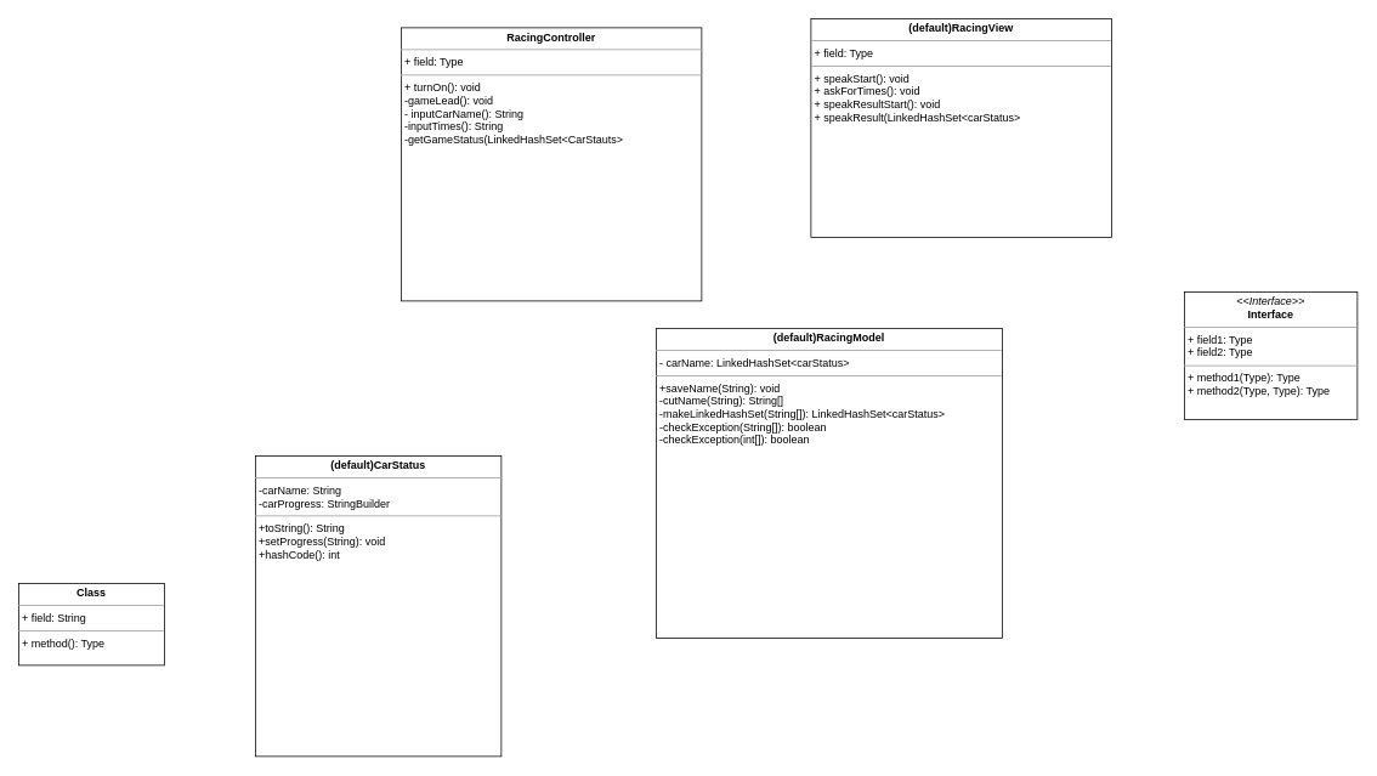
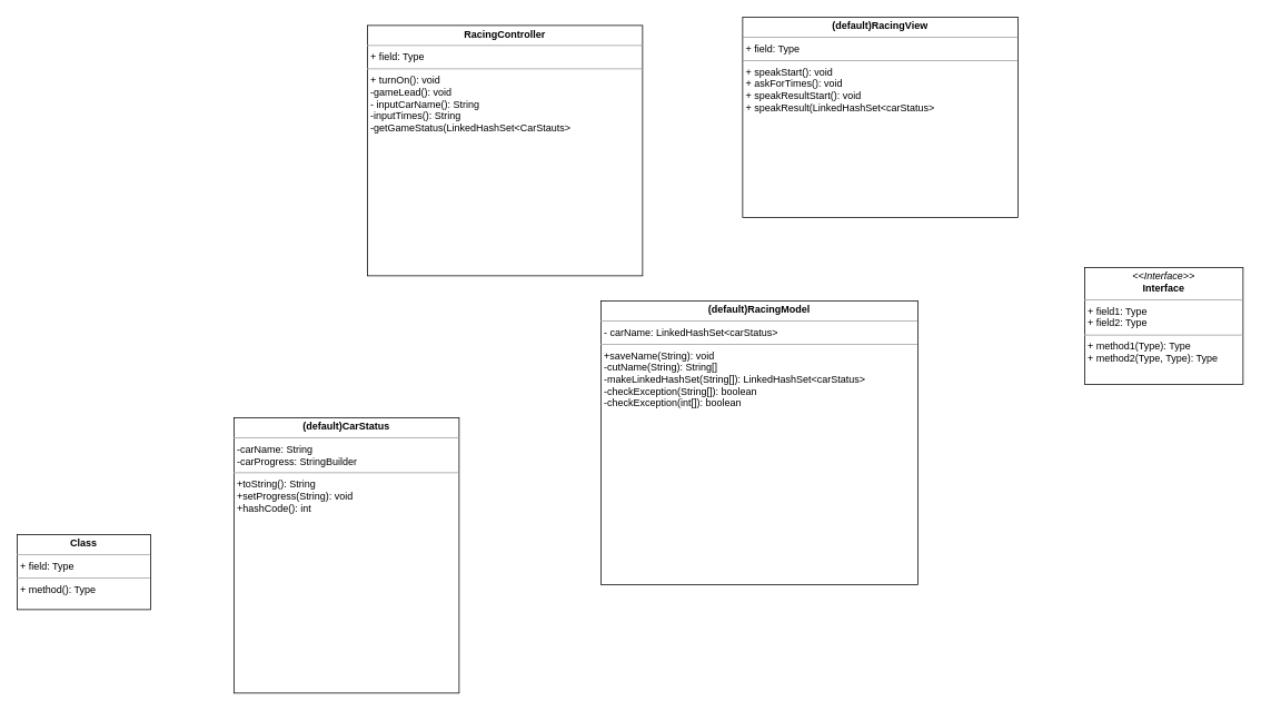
  <mxCell id="0" />
  <mxCell id="1" parent="0" />
  <mxCell id="2" value="&lt;p style=&quot;margin:0px;margin-top:4px;text-align:center;&quot;&gt;&lt;b&gt;RacingController&lt;/b&gt;&lt;/p&gt;&lt;hr size=&quot;1&quot;&gt;&lt;p style=&quot;margin:0px;margin-left:4px;&quot;&gt;+ field: Type&lt;/p&gt;&lt;hr size=&quot;1&quot;&gt;&lt;p style=&quot;margin:0px;margin-left:4px;&quot;&gt;+ turnOn(): void&lt;/p&gt;&lt;p style=&quot;margin:0px;margin-left:4px;&quot;&gt;-gameLead(): void&lt;/p&gt;&lt;p style=&quot;margin:0px;margin-left:4px;&quot;&gt;- inputCarName(): String&lt;/p&gt;&lt;p style=&quot;margin:0px;margin-left:4px;&quot;&gt;-inputTimes(): String&lt;/p&gt;&lt;p style=&quot;margin:0px;margin-left:4px;&quot;&gt;-getGameStatus(LinkedHashSet&amp;lt;CarStauts&amp;gt;&lt;/p&gt;&lt;p style=&quot;margin:0px;margin-left:4px;&quot;&gt;&lt;br&gt;&lt;/p&gt;&lt;p style=&quot;margin:0px;margin-left:4px;&quot;&gt;&lt;br&gt;&lt;/p&gt;&lt;p style=&quot;margin:0px;margin-left:4px;&quot;&gt;&lt;br&gt;&lt;/p&gt;&lt;p style=&quot;margin:0px;margin-left:4px;&quot;&gt;&lt;br&gt;&lt;/p&gt;&lt;p style=&quot;margin:0px;margin-left:4px;&quot;&gt;&lt;br&gt;&lt;/p&gt;" style="verticalAlign=top;align=left;overflow=fill;fontSize=12;fontFamily=Helvetica;html=1;whiteSpace=wrap;" vertex="1" parent="1"><mxGeometry x="440" y="30" width="330" height="300" as="geometry" /></mxCell>
  <mxCell id="3" value="&lt;p style=&quot;margin:0px;margin-top:4px;text-align:center;&quot;&gt;&lt;i&gt;&amp;lt;&amp;lt;Interface&amp;gt;&amp;gt;&lt;/i&gt;&lt;br/&gt;&lt;b&gt;Interface&lt;/b&gt;&lt;/p&gt;&lt;hr size=&quot;1&quot;/&gt;&lt;p style=&quot;margin:0px;margin-left:4px;&quot;&gt;+ field1: Type&lt;br/&gt;+ field2: Type&lt;/p&gt;&lt;hr size=&quot;1&quot;/&gt;&lt;p style=&quot;margin:0px;margin-left:4px;&quot;&gt;+ method1(Type): Type&lt;br/&gt;+ method2(Type, Type): Type&lt;/p&gt;" style="verticalAlign=top;align=left;overflow=fill;fontSize=12;fontFamily=Helvetica;html=1;whiteSpace=wrap;" vertex="1" parent="1"><mxGeometry x="1300" y="320" width="190" height="140" as="geometry" /></mxCell>
  <mxCell id="4" style="edgeStyle=orthogonalEdgeStyle;rounded=0;orthogonalLoop=1;jettySize=auto;html=1;exitX=1;exitY=0.5;exitDx=0;exitDy=0;entryX=1;entryY=0.5;entryDx=0;entryDy=0;" edge="1" parent="1" source="5" target="5"><mxGeometry relative="1" as="geometry"><mxPoint x="1210" y="140" as="targetPoint" /></mxGeometry></mxCell>
  <mxCell id="5" value="&lt;p style=&quot;margin:0px;margin-top:4px;text-align:center;&quot;&gt;&lt;b&gt;(default)RacingView&lt;/b&gt;&lt;/p&gt;&lt;hr size=&quot;1&quot;&gt;&lt;p style=&quot;margin:0px;margin-left:4px;&quot;&gt;+ field: Type&lt;/p&gt;&lt;hr size=&quot;1&quot;&gt;&lt;p style=&quot;margin:0px;margin-left:4px;&quot;&gt;+ speakStart(): void&lt;/p&gt;&lt;p style=&quot;margin:0px;margin-left:4px;&quot;&gt;+ askForTimes(): void&lt;/p&gt;&lt;p style=&quot;margin:0px;margin-left:4px;&quot;&gt;+ speakResultStart(): void&lt;/p&gt;&lt;p style=&quot;margin:0px;margin-left:4px;&quot;&gt;+ speakResult(LinkedHashSet&amp;lt;carStatus&amp;gt;&lt;/p&gt;&lt;p style=&quot;margin:0px;margin-left:4px;&quot;&gt;&lt;br&gt;&lt;/p&gt;" style="verticalAlign=top;align=left;overflow=fill;fontSize=12;fontFamily=Helvetica;html=1;whiteSpace=wrap;" vertex="1" parent="1"><mxGeometry x="890" y="20" width="330" height="240" as="geometry" /></mxCell>
  <mxCell id="6" value="&lt;p style=&quot;margin:0px;margin-top:4px;text-align:center;&quot;&gt;&lt;b&gt;(default)RacingModel&lt;/b&gt;&lt;/p&gt;&lt;hr size=&quot;1&quot;&gt;&lt;p style=&quot;margin:0px;margin-left:4px;&quot;&gt;- carName: LinkedHashSet&amp;lt;carStatus&amp;gt;&lt;/p&gt;&lt;hr size=&quot;1&quot;&gt;&lt;p style=&quot;margin:0px;margin-left:4px;&quot;&gt;+saveName(String): void&lt;/p&gt;&lt;p style=&quot;margin:0px;margin-left:4px;&quot;&gt;-cutName(String): String[]&amp;nbsp;&lt;/p&gt;&lt;p style=&quot;margin:0px;margin-left:4px;&quot;&gt;-makeLinkedHashSet(String[]): LinkedHashSet&amp;lt;carStatus&amp;gt;&lt;/p&gt;&lt;p style=&quot;margin:0px;margin-left:4px;&quot;&gt;-checkException(String[]): boolean&lt;/p&gt;&lt;p style=&quot;margin:0px;margin-left:4px;&quot;&gt;-checkException(int[]): boolean&lt;/p&gt;" style="verticalAlign=top;align=left;overflow=fill;fontSize=12;fontFamily=Helvetica;html=1;whiteSpace=wrap;" vertex="1" parent="1"><mxGeometry x="720" y="360" width="380" height="340" as="geometry" /></mxCell>
  <mxCell id="7" value="&lt;p style=&quot;margin:0px;margin-top:4px;text-align:center;&quot;&gt;&lt;b&gt;(default)CarStatus&lt;/b&gt;&lt;/p&gt;&lt;hr size=&quot;1&quot;&gt;&lt;p style=&quot;margin:0px;margin-left:4px;&quot;&gt;-carName: String&lt;/p&gt;&lt;p style=&quot;margin:0px;margin-left:4px;&quot;&gt;-carProgress: StringBuilder&lt;/p&gt;&lt;hr size=&quot;1&quot;&gt;&lt;p style=&quot;margin:0px;margin-left:4px;&quot;&gt;+toString(): String&lt;/p&gt;&lt;p style=&quot;margin:0px;margin-left:4px;&quot;&gt;+setProgress(String): void&lt;/p&gt;&lt;p style=&quot;margin:0px;margin-left:4px;&quot;&gt;+hashCode(): int&lt;/p&gt;" style="verticalAlign=top;align=left;overflow=fill;fontSize=12;fontFamily=Helvetica;html=1;whiteSpace=wrap;" vertex="1" parent="1"><mxGeometry y="500" width="270" height="330" as="geometry" x="280" /></mxCell>
- <mxCell id="8" value="&lt;p style=&quot;margin:0px;margin-top:4px;text-align:center;&quot;&gt;&lt;b&gt;Class&lt;/b&gt;&lt;/p&gt;&lt;hr size=&quot;1&quot;/&gt;&lt;p style=&quot;margin:0px;margin-left:4px;&quot;&gt;+ field: String&lt;/p&gt;&lt;hr size=&quot;1&quot;/&gt;&lt;p style=&quot;margin:0px;margin-left:4px;&quot;&gt;+ method(): Type&lt;/p&gt;" style="verticalAlign=top;align=left;overflow=fill;fontSize=12;fontFamily=Helvetica;html=1;whiteSpace=wrap;" vertex="1" parent="1"><mxGeometry x="20" y="640" width="160" height="90" as="geometry" /></mxCell>
+ <mxCell id="8" value="&lt;p style=&quot;margin:0px;margin-top:4px;text-align:center;&quot;&gt;&lt;b&gt;Class&lt;/b&gt;&lt;/p&gt;&lt;hr size=&quot;1&quot;/&gt;&lt;p style=&quot;margin:0px;margin-left:4px;&quot;&gt;+ field: Type&lt;/p&gt;&lt;hr size=&quot;1&quot;/&gt;&lt;p style=&quot;margin:0px;margin-left:4px;&quot;&gt;+ method(): Type&lt;/p&gt;" style="verticalAlign=top;align=left;overflow=fill;fontSize=12;fontFamily=Helvetica;html=1;whiteSpace=wrap;" vertex="1" parent="1"><mxGeometry x="20" y="640" width="160" height="90" as="geometry" /></mxCell>
